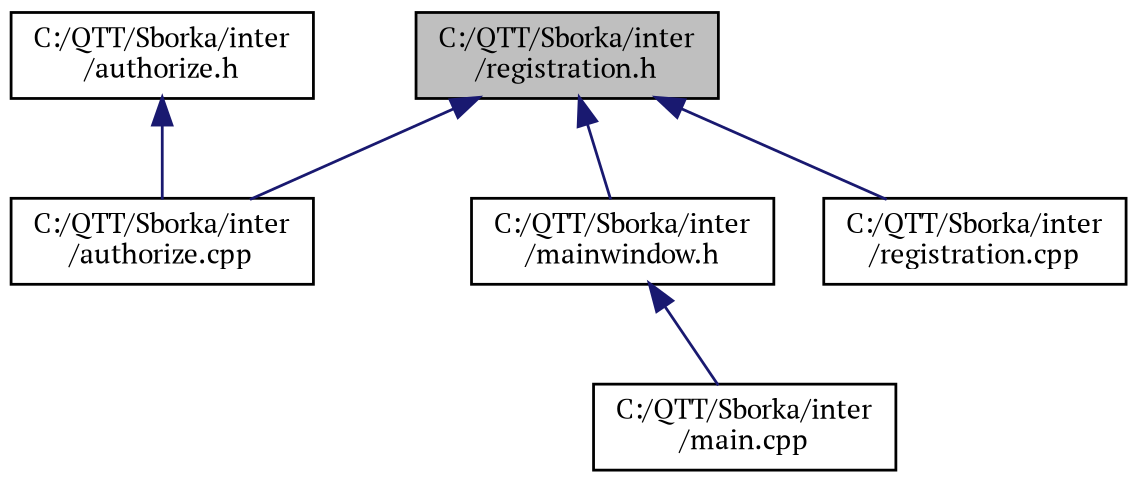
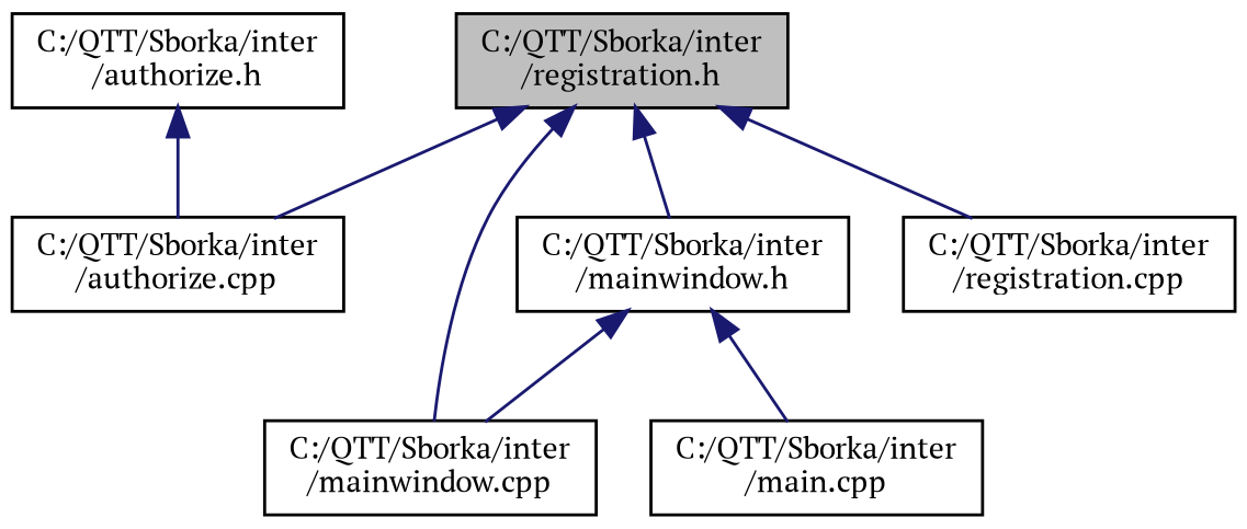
  digraph {
    fontname="PT Serif"
    node [color=black fillcolor=white fontname="PT Serif" fontsize=10 shape=record style=filled]
    edge [color=midnightblue dir=back fontname="PT Serif" fontsize=10 labelfontname=Helvetica labelfontsize=10 style=solid]
    n1 [fillcolor=grey75 fontcolor=black height=0.2 label="C:/QTT/Sborka/inter\l/registration.h" width=0.4]
    n2 [height=0.2 label="C:/QTT/Sborka/inter\l/authorize.cpp" width=0.4]
    n3 [height=0.2 label="C:/QTT/Sborka/inter\l/mainwindow.h" width=0.4]
+   n4 [height=0.2 label="C:/QTT/Sborka/inter\l/mainwindow.cpp" width=0.4]
    n5 [height=0.2 label="C:/QTT/Sborka/inter\l/registration.cpp" width=0.4]
    n6 [height=0.2 label="C:/QTT/Sborka/inter\l/authorize.h" width=0.4]
    n7 [height=0.2 label="C:/QTT/Sborka/inter\l/main.cpp" width=0.4]
    n1 -> n2
    n1 -> n3
+   n1 -> n4
    n1 -> n5
+   n3 -> n4
    n3 -> n7
    n6 -> n2
  }
